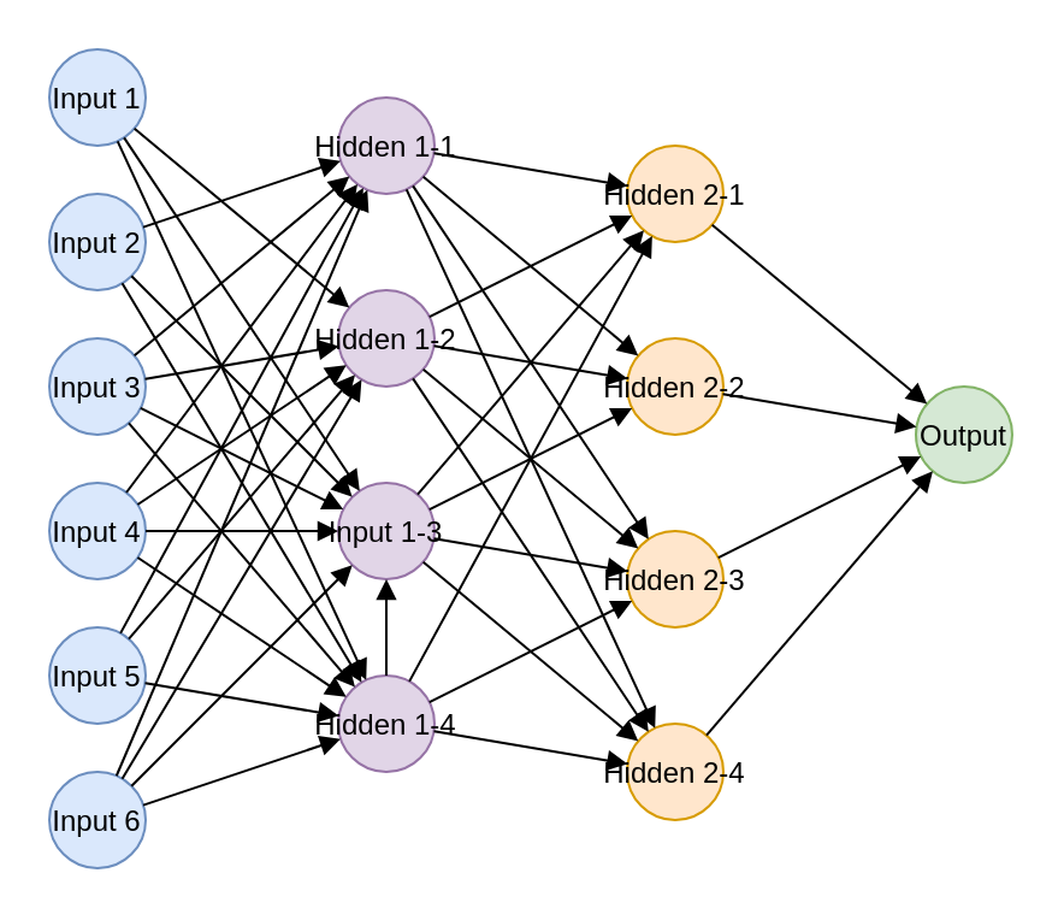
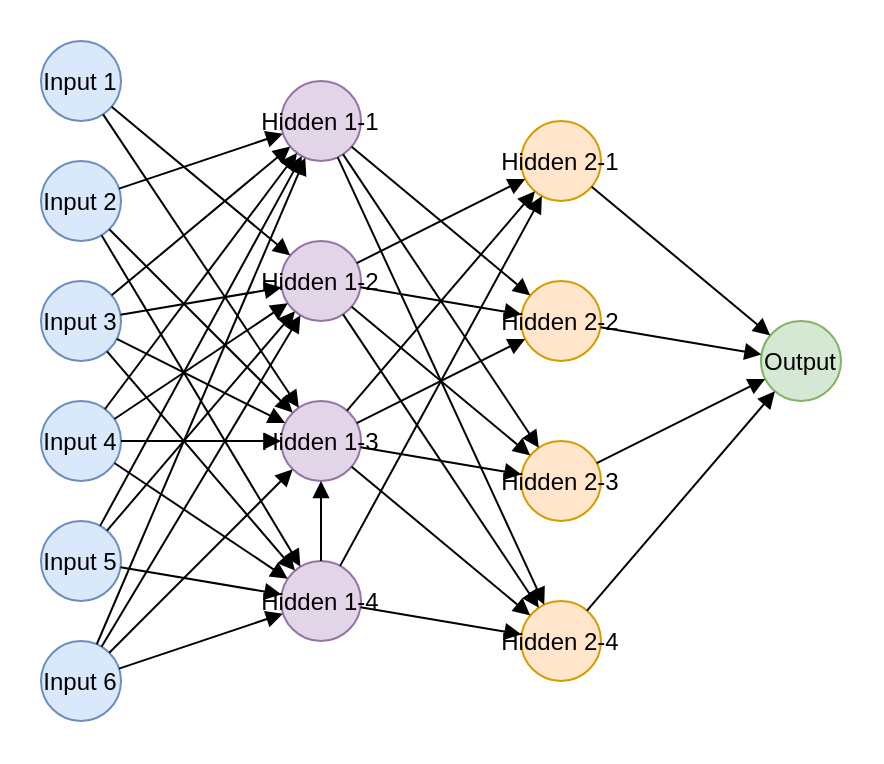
  <mxCell id="0" />
  <mxCell id="1" parent="0" />
  <mxCell id="2" value="Input 1" style="ellipse;shape=ellipse;aspect=fixed;perimeter=ellipsePerimeter;fillColor=#dae8fc;strokeColor=#6c8ebf;" vertex="1" parent="1"><mxGeometry x="20" y="20" width="40" height="40" as="geometry" /></mxCell>
  <mxCell id="3" value="Input 2" style="ellipse;shape=ellipse;aspect=fixed;perimeter=ellipsePerimeter;fillColor=#dae8fc;strokeColor=#6c8ebf;" vertex="1" parent="1"><mxGeometry x="20" y="80" width="40" height="40" as="geometry" /></mxCell>
  <mxCell id="4" value="Input 3" style="ellipse;shape=ellipse;aspect=fixed;perimeter=ellipsePerimeter;fillColor=#dae8fc;strokeColor=#6c8ebf;" vertex="1" parent="1"><mxGeometry x="20" y="140" width="40" height="40" as="geometry" /></mxCell>
  <mxCell id="5" value="Input 4" style="ellipse;shape=ellipse;aspect=fixed;perimeter=ellipsePerimeter;fillColor=#dae8fc;strokeColor=#6c8ebf;" vertex="1" parent="1"><mxGeometry x="20" y="200" width="40" height="40" as="geometry" /></mxCell>
  <mxCell id="6" value="Input 5" style="ellipse;shape=ellipse;aspect=fixed;perimeter=ellipsePerimeter;fillColor=#dae8fc;strokeColor=#6c8ebf;" vertex="1" parent="1"><mxGeometry x="20" y="260" width="40" height="40" as="geometry" /></mxCell>
  <mxCell id="7" value="Input 6" style="ellipse;shape=ellipse;aspect=fixed;perimeter=ellipsePerimeter;fillColor=#dae8fc;strokeColor=#6c8ebf;" vertex="1" parent="1"><mxGeometry x="20" y="320" width="40" height="40" as="geometry" /></mxCell>
  <mxCell id="8" value="Hidden 1-1" style="ellipse;shape=ellipse;aspect=fixed;perimeter=ellipsePerimeter;fillColor=#e1d5e7;strokeColor=#9673a6;" vertex="1" parent="1"><mxGeometry x="140" y="40" width="40" height="40" as="geometry" /></mxCell>
  <mxCell id="9" value="Hidden 1-2" style="ellipse;shape=ellipse;aspect=fixed;perimeter=ellipsePerimeter;fillColor=#e1d5e7;strokeColor=#9673a6;" vertex="1" parent="1"><mxGeometry x="140" y="120" width="40" height="40" as="geometry" /></mxCell>
- <mxCell id="10" value="Input 1-3" style="ellipse;shape=ellipse;aspect=fixed;perimeter=ellipsePerimeter;fillColor=#e1d5e7;strokeColor=#9673a6;" vertex="1" parent="1"><mxGeometry x="140" y="200" width="40" height="40" as="geometry" /></mxCell>
+ <mxCell id="10" value="Hidden 1-3" style="ellipse;shape=ellipse;aspect=fixed;perimeter=ellipsePerimeter;fillColor=#e1d5e7;strokeColor=#9673a6;" vertex="1" parent="1"><mxGeometry x="140" y="200" width="40" height="40" as="geometry" /></mxCell>
  <mxCell id="11" value="Hidden 1-4" style="ellipse;shape=ellipse;aspect=fixed;perimeter=ellipsePerimeter;fillColor=#e1d5e7;strokeColor=#9673a6;" vertex="1" parent="1"><mxGeometry x="140" y="280" width="40" height="40" as="geometry" /></mxCell>
  <mxCell id="12" value="Hidden 2-1" style="ellipse;shape=ellipse;aspect=fixed;perimeter=ellipsePerimeter;fillColor=#ffe6cc;strokeColor=#d79b00;" vertex="1" parent="1"><mxGeometry x="260" y="60" width="40" height="40" as="geometry" /></mxCell>
  <mxCell id="13" value="Hidden 2-2" style="ellipse;shape=ellipse;aspect=fixed;perimeter=ellipsePerimeter;fillColor=#ffe6cc;strokeColor=#d79b00;" vertex="1" parent="1"><mxGeometry x="260" y="140" width="40" height="40" as="geometry" /></mxCell>
  <mxCell id="14" value="Hidden 2-3" style="ellipse;shape=ellipse;aspect=fixed;perimeter=ellipsePerimeter;fillColor=#ffe6cc;strokeColor=#d79b00;" vertex="1" parent="1"><mxGeometry x="260" y="220" width="40" height="40" as="geometry" /></mxCell>
  <mxCell id="15" value="Hidden 2-4" style="ellipse;shape=ellipse;aspect=fixed;perimeter=ellipsePerimeter;fillColor=#ffe6cc;strokeColor=#d79b00;" vertex="1" parent="1"><mxGeometry x="260" y="300" width="40" height="40" as="geometry" /></mxCell>
  <mxCell id="16" value="Output" style="ellipse;shape=ellipse;aspect=fixed;perimeter=ellipsePerimeter;fillColor=#d5e8d4;strokeColor=#82b366;" vertex="1" parent="1"><mxGeometry x="380" y="160" width="40" height="40" as="geometry" /></mxCell>
  <mxCell id="17" style="endArrow=block;" edge="1" parent="1" source="2" target="9"><mxGeometry relative="1" as="geometry" /></mxCell>
  <mxCell id="18" style="endArrow=block;" edge="1" parent="1" source="2" target="10"><mxGeometry relative="1" as="geometry" /></mxCell>
- <mxCell id="19" style="endArrow=block;" edge="1" parent="1" source="2" target="11"><mxGeometry relative="1" as="geometry" /></mxCell>
  <mxCell id="20" style="endArrow=block;" edge="1" parent="1" source="3" target="8"><mxGeometry relative="1" as="geometry" /></mxCell>
  <mxCell id="21" style="endArrow=block;" edge="1" parent="1" source="3" target="10"><mxGeometry relative="1" as="geometry" /></mxCell>
  <mxCell id="22" style="endArrow=block;" edge="1" parent="1" source="3" target="11"><mxGeometry relative="1" as="geometry" /></mxCell>
  <mxCell id="23" style="endArrow=block;" edge="1" parent="1" source="4" target="8"><mxGeometry relative="1" as="geometry" /></mxCell>
  <mxCell id="24" style="endArrow=block;" edge="1" parent="1" source="4" target="9"><mxGeometry relative="1" as="geometry" /></mxCell>
  <mxCell id="25" style="endArrow=block;" edge="1" parent="1" source="4" target="10"><mxGeometry relative="1" as="geometry" /></mxCell>
  <mxCell id="26" style="endArrow=block;" edge="1" parent="1" source="4" target="11"><mxGeometry relative="1" as="geometry" /></mxCell>
  <mxCell id="27" style="endArrow=block;" edge="1" parent="1" source="5" target="8"><mxGeometry relative="1" as="geometry" /></mxCell>
  <mxCell id="28" style="endArrow=block;" edge="1" parent="1" source="5" target="9"><mxGeometry relative="1" as="geometry" /></mxCell>
  <mxCell id="29" style="endArrow=block;" edge="1" parent="1" source="5" target="10"><mxGeometry relative="1" as="geometry" /></mxCell>
  <mxCell id="30" style="endArrow=block;" edge="1" parent="1" source="5" target="11"><mxGeometry relative="1" as="geometry" /></mxCell>
  <mxCell id="31" style="endArrow=block;" edge="1" parent="1" source="6" target="8"><mxGeometry relative="1" as="geometry" /></mxCell>
  <mxCell id="32" style="endArrow=block;" edge="1" parent="1" source="6" target="9"><mxGeometry relative="1" as="geometry" /></mxCell>
  <mxCell id="33" style="endArrow=block;" edge="1" parent="1" source="6" target="11"><mxGeometry relative="1" as="geometry" /></mxCell>
  <mxCell id="34" style="endArrow=block;" edge="1" parent="1" source="7" target="8"><mxGeometry relative="1" as="geometry" /></mxCell>
  <mxCell id="35" style="endArrow=block;" edge="1" parent="1" source="7" target="9"><mxGeometry relative="1" as="geometry" /></mxCell>
  <mxCell id="36" style="endArrow=block;" edge="1" parent="1" source="7" target="10"><mxGeometry relative="1" as="geometry" /></mxCell>
  <mxCell id="37" style="endArrow=block;" edge="1" parent="1" source="7" target="11"><mxGeometry relative="1" as="geometry" /></mxCell>
- <mxCell id="38" style="endArrow=block;" edge="1" parent="1" source="8" target="12"><mxGeometry relative="1" as="geometry" /></mxCell>
  <mxCell id="39" style="endArrow=block;" edge="1" parent="1" source="8" target="13"><mxGeometry relative="1" as="geometry" /></mxCell>
  <mxCell id="40" style="endArrow=block;" edge="1" parent="1" source="8" target="14"><mxGeometry relative="1" as="geometry" /></mxCell>
  <mxCell id="41" style="endArrow=block;" edge="1" parent="1" source="8" target="15"><mxGeometry relative="1" as="geometry" /></mxCell>
  <mxCell id="42" style="endArrow=block;" edge="1" parent="1" source="9" target="12"><mxGeometry relative="1" as="geometry" /></mxCell>
  <mxCell id="43" style="endArrow=block;" edge="1" parent="1" source="9" target="13"><mxGeometry relative="1" as="geometry" /></mxCell>
  <mxCell id="44" style="endArrow=block;" edge="1" parent="1" source="9" target="14"><mxGeometry relative="1" as="geometry" /></mxCell>
  <mxCell id="45" style="endArrow=block;" edge="1" parent="1" source="9" target="15"><mxGeometry relative="1" as="geometry" /></mxCell>
  <mxCell id="46" style="endArrow=block;" edge="1" parent="1" source="10" target="12"><mxGeometry relative="1" as="geometry" /></mxCell>
  <mxCell id="47" style="endArrow=block;" edge="1" parent="1" source="10" target="13"><mxGeometry relative="1" as="geometry" /></mxCell>
  <mxCell id="48" style="endArrow=block;" edge="1" parent="1" source="10" target="14"><mxGeometry relative="1" as="geometry" /></mxCell>
  <mxCell id="49" style="endArrow=block;" edge="1" parent="1" source="10" target="15"><mxGeometry relative="1" as="geometry" /></mxCell>
  <mxCell id="50" style="endArrow=block;" edge="1" parent="1" source="11" target="12"><mxGeometry relative="1" as="geometry" /></mxCell>
  <mxCell id="51" style="endArrow=block;" edge="1" parent="1" source="11" target="10"><mxGeometry relative="1" as="geometry" /></mxCell>
- <mxCell id="52" style="endArrow=block;" edge="1" parent="1" source="11" target="14"><mxGeometry relative="1" as="geometry" /></mxCell>
  <mxCell id="53" style="endArrow=block;" edge="1" parent="1" source="11" target="15"><mxGeometry relative="1" as="geometry" /></mxCell>
  <mxCell id="54" style="endArrow=block;" edge="1" parent="1" source="12" target="16"><mxGeometry relative="1" as="geometry" /></mxCell>
  <mxCell id="55" style="endArrow=block;" edge="1" parent="1" source="13" target="16"><mxGeometry relative="1" as="geometry" /></mxCell>
  <mxCell id="56" style="endArrow=block;" edge="1" parent="1" source="14" target="16"><mxGeometry relative="1" as="geometry" /></mxCell>
  <mxCell id="57" style="endArrow=block;" edge="1" parent="1" source="15" target="16"><mxGeometry relative="1" as="geometry" /></mxCell>
